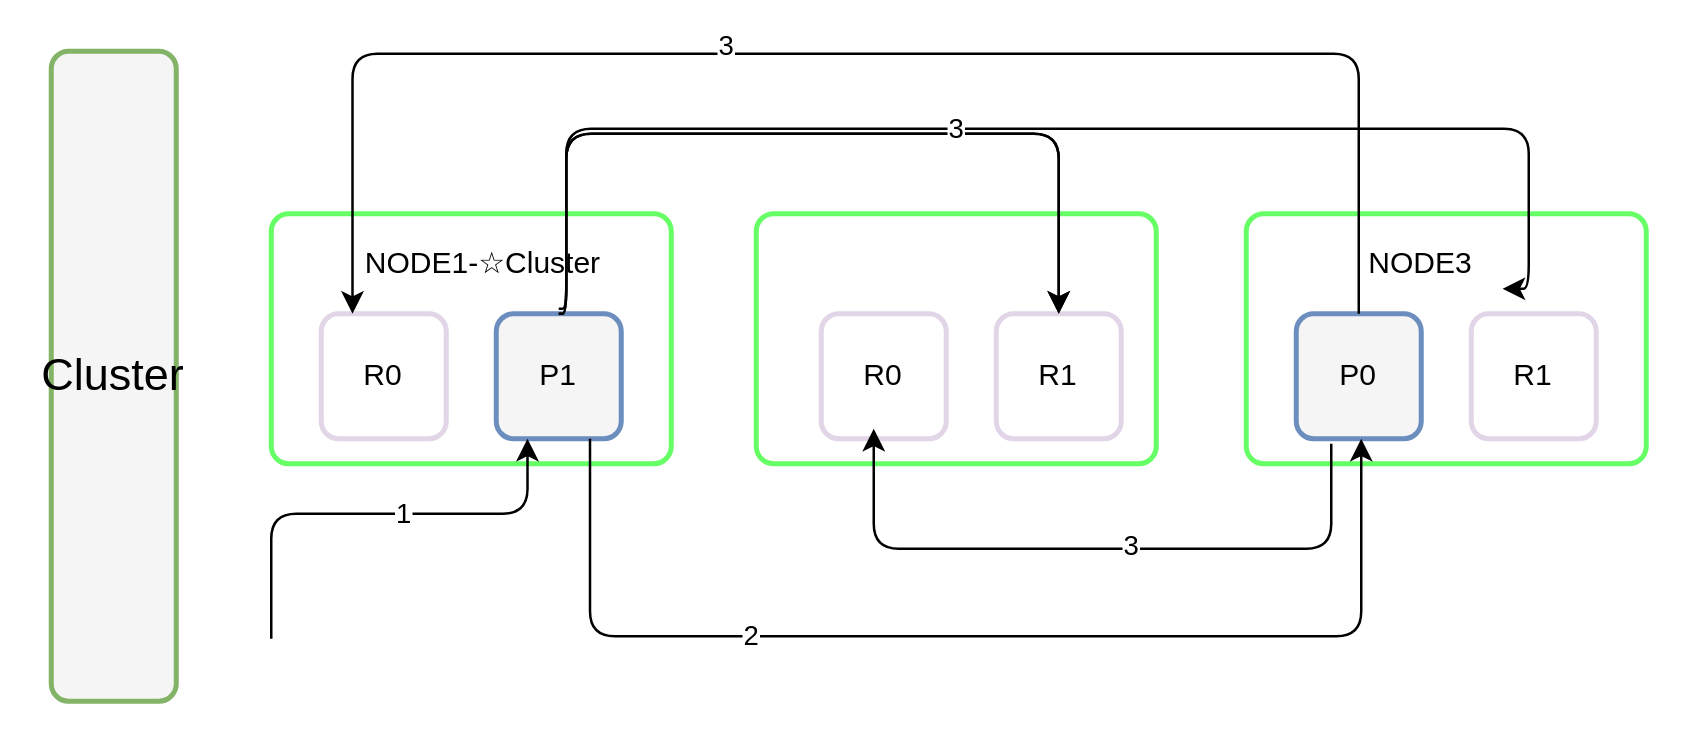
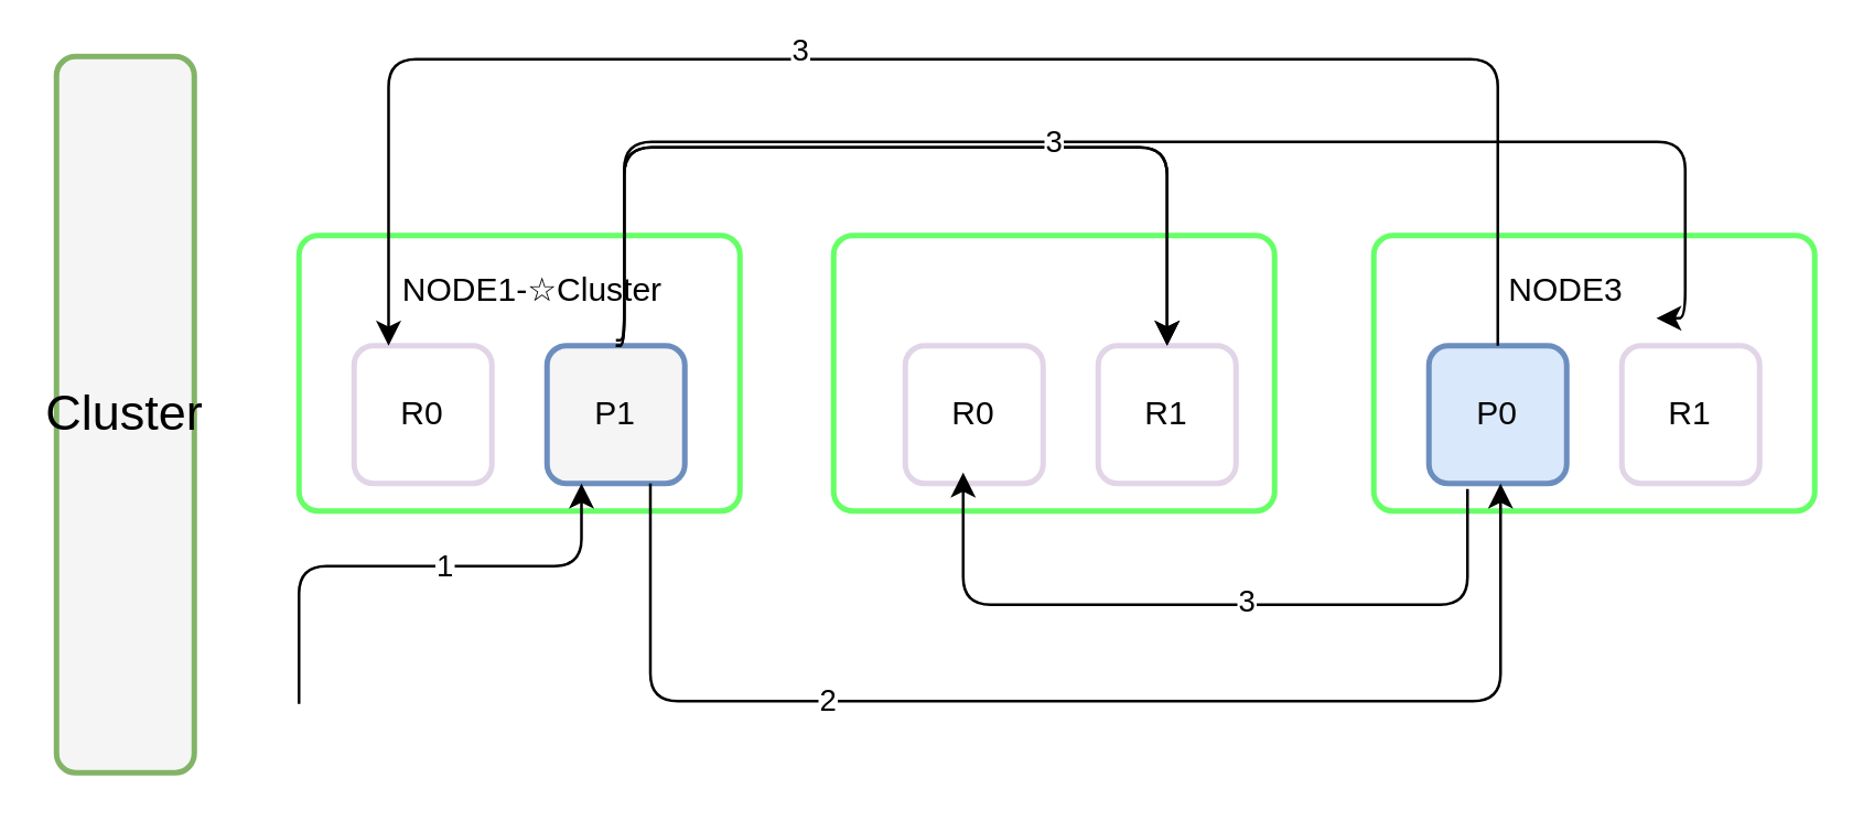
  <mxCell id="0" />
  <mxCell id="1" parent="0" />
  <mxCell id="2" value="&lt;font style=&quot;font-size: 18px&quot;&gt;Cluster&lt;/font&gt;" style="rounded=1;whiteSpace=wrap;html=1;absoluteArcSize=1;arcSize=14;strokeWidth=2;fillColor=#f5f5f5;strokeColor=#82b366;" parent="1" vertex="1"><mxGeometry x="20" y="20" width="50" height="260" as="geometry" /></mxCell>
  <mxCell id="3" value="" style="rounded=1;whiteSpace=wrap;html=1;absoluteArcSize=1;arcSize=14;strokeWidth=2;strokeColor=#66FF66;" parent="1" vertex="1"><mxGeometry x="108" y="85" width="160" height="100" as="geometry" /></mxCell>
  <mxCell id="4" value="R0" style="rounded=1;whiteSpace=wrap;html=1;absoluteArcSize=1;arcSize=14;strokeWidth=2;strokeColor=#E1D5E7;" parent="1" vertex="1"><mxGeometry x="128" y="125" width="50" height="50" as="geometry" /></mxCell>
  <mxCell id="5" value="" style="rounded=1;whiteSpace=wrap;html=1;absoluteArcSize=1;arcSize=14;strokeWidth=2;strokeColor=#66FF66;" parent="1" vertex="1"><mxGeometry x="302" y="85" width="160" height="100" as="geometry" /></mxCell>
  <mxCell id="6" value="" style="rounded=1;whiteSpace=wrap;html=1;absoluteArcSize=1;arcSize=14;strokeWidth=2;strokeColor=#66FF66;" parent="1" vertex="1"><mxGeometry x="498" y="85" width="160" height="100" as="geometry" /></mxCell>
  <mxCell id="7" value="P1" style="rounded=1;whiteSpace=wrap;html=1;absoluteArcSize=1;arcSize=14;strokeWidth=2;strokeColor=#6c8ebf;fillColor=#f5f5f5;" parent="1" vertex="1"><mxGeometry x="198" y="125" width="50" height="50" as="geometry" /></mxCell>
  <mxCell id="8" value="R0" style="rounded=1;whiteSpace=wrap;html=1;absoluteArcSize=1;arcSize=14;strokeWidth=2;strokeColor=#E1D5E7;" parent="1" vertex="1"><mxGeometry x="328" y="125" width="50" height="50" as="geometry" /></mxCell>
  <mxCell id="9" value="R1" style="rounded=1;whiteSpace=wrap;html=1;absoluteArcSize=1;arcSize=14;strokeWidth=2;strokeColor=#E1D5E7;" parent="1" vertex="1"><mxGeometry x="398" y="125" width="50" height="50" as="geometry" /></mxCell>
- <mxCell id="10" value="P0" style="rounded=1;whiteSpace=wrap;html=1;absoluteArcSize=1;arcSize=14;strokeWidth=2;strokeColor=#6c8ebf;fillColor=#f5f5f5;" parent="1" vertex="1"><mxGeometry x="518" y="125" width="50" height="50" as="geometry" /></mxCell>
+ <mxCell id="10" value="P0" style="rounded=1;whiteSpace=wrap;html=1;absoluteArcSize=1;arcSize=14;strokeWidth=2;strokeColor=#6c8ebf;fillColor=#dae8fc;" parent="1" vertex="1"><mxGeometry x="518" y="125" width="50" height="50" as="geometry" /></mxCell>
  <mxCell id="11" value="R1" style="rounded=1;whiteSpace=wrap;html=1;absoluteArcSize=1;arcSize=14;strokeWidth=2;strokeColor=#E1D5E7;" parent="1" vertex="1"><mxGeometry x="588" y="125" width="50" height="50" as="geometry" /></mxCell>
  <mxCell id="12" value="NODE1-☆Cluster" style="rounded=1;whiteSpace=wrap;html=1;absoluteArcSize=1;arcSize=14;strokeWidth=2;strokeColor=#FFFFFF;fillColor=none;" parent="1" vertex="1"><mxGeometry x="128" y="95" width="130" height="20" as="geometry" /></mxCell>
  <mxCell id="13" value="NODE3" style="rounded=1;whiteSpace=wrap;html=1;absoluteArcSize=1;arcSize=14;strokeWidth=2;strokeColor=#FFFFFF;fillColor=none;" parent="1" vertex="1"><mxGeometry x="503" y="95" width="130" height="20" as="geometry" /></mxCell>
  <mxCell id="14" value="1" style="edgeStyle=elbowEdgeStyle;elbow=vertical;endArrow=classic;html=1;entryX=0.25;entryY=1;entryDx=0;entryDy=0;strokeWidth=1;" parent="1" target="7" edge="1"><mxGeometry x="0.128" width="50" height="50" relative="1" as="geometry"><mxPoint x="108" y="255" as="sourcePoint" /><mxPoint x="228" y="205" as="targetPoint" /><Array as="points"><mxPoint x="144" y="205" /><mxPoint x="208" y="205" /></Array><mxPoint as="offset" /></mxGeometry></mxCell>
  <mxCell id="15" value="" style="edgeStyle=elbowEdgeStyle;elbow=vertical;endArrow=classic;html=1;exitX=0.75;exitY=1;exitDx=0;exitDy=0;" parent="1" source="7" edge="1"><mxGeometry width="50" height="50" relative="1" as="geometry"><mxPoint x="252" y="215" as="sourcePoint" /><mxPoint x="544" y="175" as="targetPoint" /><Array as="points"><mxPoint x="429" y="254" /><mxPoint x="557" y="175" /><mxPoint x="314" y="194" /><mxPoint x="351" y="204" /><mxPoint x="361" y="214" /><mxPoint x="368" y="225" /><mxPoint x="508" y="235" /></Array></mxGeometry></mxCell>
  <mxCell id="16" value="2" style="edgeLabel;html=1;align=center;verticalAlign=middle;resizable=0;points=[];" parent="15" vertex="1" connectable="0"><mxGeometry x="-0.386" y="1" relative="1" as="geometry"><mxPoint as="offset" /></mxGeometry></mxCell>
  <mxCell id="17" value="" style="edgeStyle=segmentEdgeStyle;endArrow=classic;html=1;strokeWidth=1;" edge="1" parent="1"><mxGeometry width="50" height="50" relative="1" as="geometry"><mxPoint x="532" y="177" as="sourcePoint" /><mxPoint x="349" y="171" as="targetPoint" /><Array as="points"><mxPoint x="532" y="219" /><mxPoint x="349" y="219" /></Array></mxGeometry></mxCell>
  <mxCell id="18" value="3" style="edgeLabel;html=1;align=center;verticalAlign=middle;resizable=0;points=[];" vertex="1" connectable="0" parent="17"><mxGeometry x="-0.097" y="-2" relative="1" as="geometry"><mxPoint as="offset" /></mxGeometry></mxCell>
  <mxCell id="19" value="" style="edgeStyle=segmentEdgeStyle;endArrow=classic;html=1;strokeWidth=1;exitX=0.5;exitY=0;exitDx=0;exitDy=0;entryX=0.25;entryY=0;entryDx=0;entryDy=0;" edge="1" parent="1" source="10" target="4"><mxGeometry width="50" height="50" relative="1" as="geometry"><mxPoint x="511" y="32" as="sourcePoint" /><mxPoint x="561" y="-18" as="targetPoint" /><Array as="points"><mxPoint x="543" y="21" /><mxPoint x="141" y="21" /></Array></mxGeometry></mxCell>
  <mxCell id="20" value="3" style="edgeLabel;html=1;align=center;verticalAlign=middle;resizable=0;points=[];" vertex="1" connectable="0" parent="19"><mxGeometry x="0.173" y="-4" relative="1" as="geometry"><mxPoint as="offset" /></mxGeometry></mxCell>
  <mxCell id="21" value="" style="edgeStyle=segmentEdgeStyle;endArrow=classic;html=1;strokeWidth=1;exitX=0.5;exitY=0;exitDx=0;exitDy=0;entryX=0.5;entryY=0;entryDx=0;entryDy=0;" edge="1" parent="1" source="7" target="9"><mxGeometry width="50" height="50" relative="1" as="geometry"><mxPoint x="226" y="98" as="sourcePoint" /><mxPoint x="276" y="48" as="targetPoint" /><Array as="points"><mxPoint x="226" y="125" /><mxPoint x="226" y="53" /><mxPoint x="423" y="53" /></Array></mxGeometry></mxCell>
  <mxCell id="22" value="" style="edgeStyle=segmentEdgeStyle;endArrow=classic;html=1;strokeWidth=1;exitX=0.5;exitY=0;exitDx=0;exitDy=0;entryX=0.5;entryY=0;entryDx=0;entryDy=0;" edge="1" parent="1" source="7" target="9"><mxGeometry width="50" height="50" relative="1" as="geometry"><mxPoint x="223" y="125" as="sourcePoint" /><mxPoint x="423" y="125" as="targetPoint" /><Array as="points"><mxPoint x="226" y="125" /><mxPoint x="226" y="53" /><mxPoint x="423" y="53" /></Array></mxGeometry></mxCell>
  <mxCell id="23" value="" style="edgeStyle=segmentEdgeStyle;endArrow=classic;html=1;strokeWidth=1;exitX=0.5;exitY=0;exitDx=0;exitDy=0;entryX=0.75;entryY=1;entryDx=0;entryDy=0;" edge="1" parent="1" target="13"><mxGeometry width="50" height="50" relative="1" as="geometry"><mxPoint x="223" y="123" as="sourcePoint" /><mxPoint x="609" y="51" as="targetPoint" /><Array as="points"><mxPoint x="226" y="123" /><mxPoint x="226" y="51" /><mxPoint x="611" y="51" /></Array></mxGeometry></mxCell>
  <mxCell id="24" value="3" style="edgeLabel;html=1;align=center;verticalAlign=middle;resizable=0;points=[];" vertex="1" connectable="0" parent="23"><mxGeometry x="-0.141" y="1" relative="1" as="geometry"><mxPoint as="offset" /></mxGeometry></mxCell>
